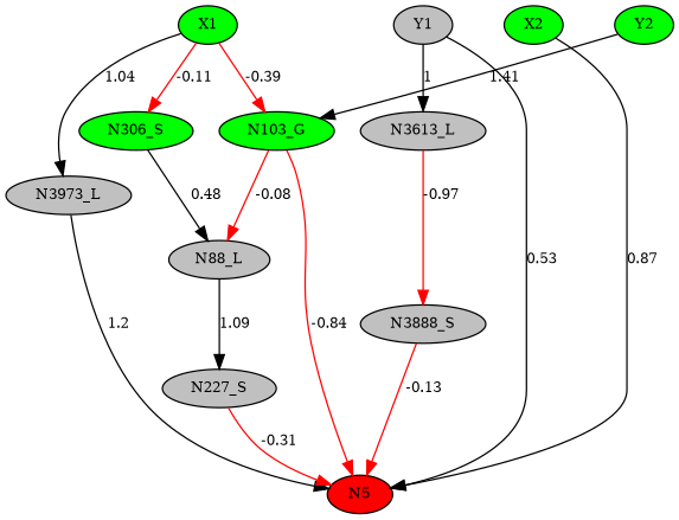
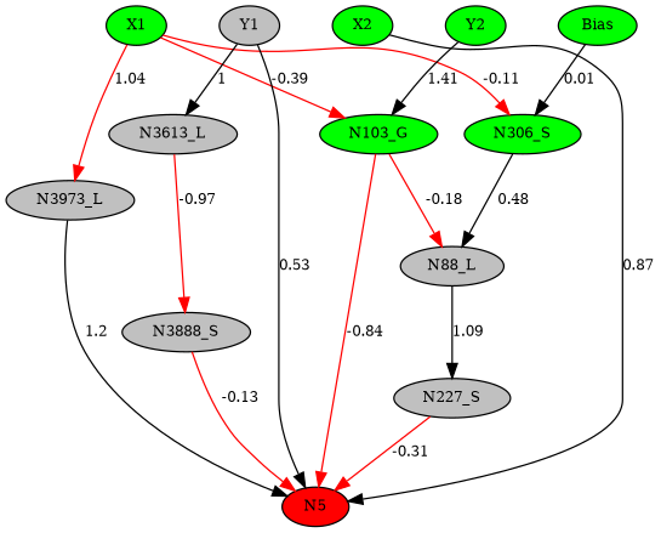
  digraph {
    node [fillcolor=green fontsize=10 shape=ellipse style=filled]
    edge [color=black fontsize=10]
    N5 [fillcolor=red height=0.1 width=0.1]
+   n2 [height=0.1 label=Bias width=0.1]
    n3 [height=0.1 label=X1 width=0.1]
    n4 [fillcolor=gray height=0.1 label=Y1 width=0.1]
    n5 [height=0.1 label=X2 width=0.1]
    n6 [height=0.1 label=Y2 width=0.1]
    n7 [height=0.1 label=N306_S width=0.1]
    n8 [height=0.1 label=N103_G width=0.1]
    n9 [fillcolor=gray height=0.1 label=N3973_L width=0.1]
    n10 [fillcolor=gray height=0.1 label=N3613_L width=0.1]
    n11 [fillcolor=gray height=0.1 label=N88_L width=0.1]
    n12 [fillcolor=gray height=0.1 label=N3888_S width=0.1]
    n13 [fillcolor=gray height=0.1 label=N227_S width=0.1]
    subgraph sub_1 {
      rank=same
      N5
    }
    subgraph sub_2 {
      rank=same
+     n2
      n3
      n4
      n5
      n6
    }
+   n2 -> n7 [label=0.01]
    n3 -> n4 [style=invis color="" fontsize=""]
    n3 -> n7 [arrowType=inv color=red label=-0.11]
    n3 -> n8 [arrowType=inv color=red label=-0.39]
-   n3 -> n9 [label=1.04]
+   n3 -> n9 [color=red label=1.04]
    n4 -> N5 [label=0.53]
    n4 -> n5 [style=invis color="" fontsize=""]
    n4 -> n10 [label=1]
    n5 -> N5 [label=0.87]
    n5 -> n6 [style=invis color="" fontsize=""]
+   n6 -> n2 [style=invis color="" fontsize=""]
    n6 -> n8 [label=1.41]
    n7 -> n11 [label=0.48]
    n8 -> N5 [arrowType=inv color=red label=-0.84]
-   n8 -> n11 [arrowType=inv color=red label=-0.08]
+   n8 -> n11 [arrowType=inv color=red label=-0.18]
    n9 -> N5 [label=1.2]
    n10 -> n12 [arrowType=inv color=red label=-0.97]
    n11 -> n13 [label=1.09]
    n12 -> N5 [arrowType=inv color=red label=-0.13]
    n13 -> N5 [arrowType=inv color=red label=-0.31]
  }
